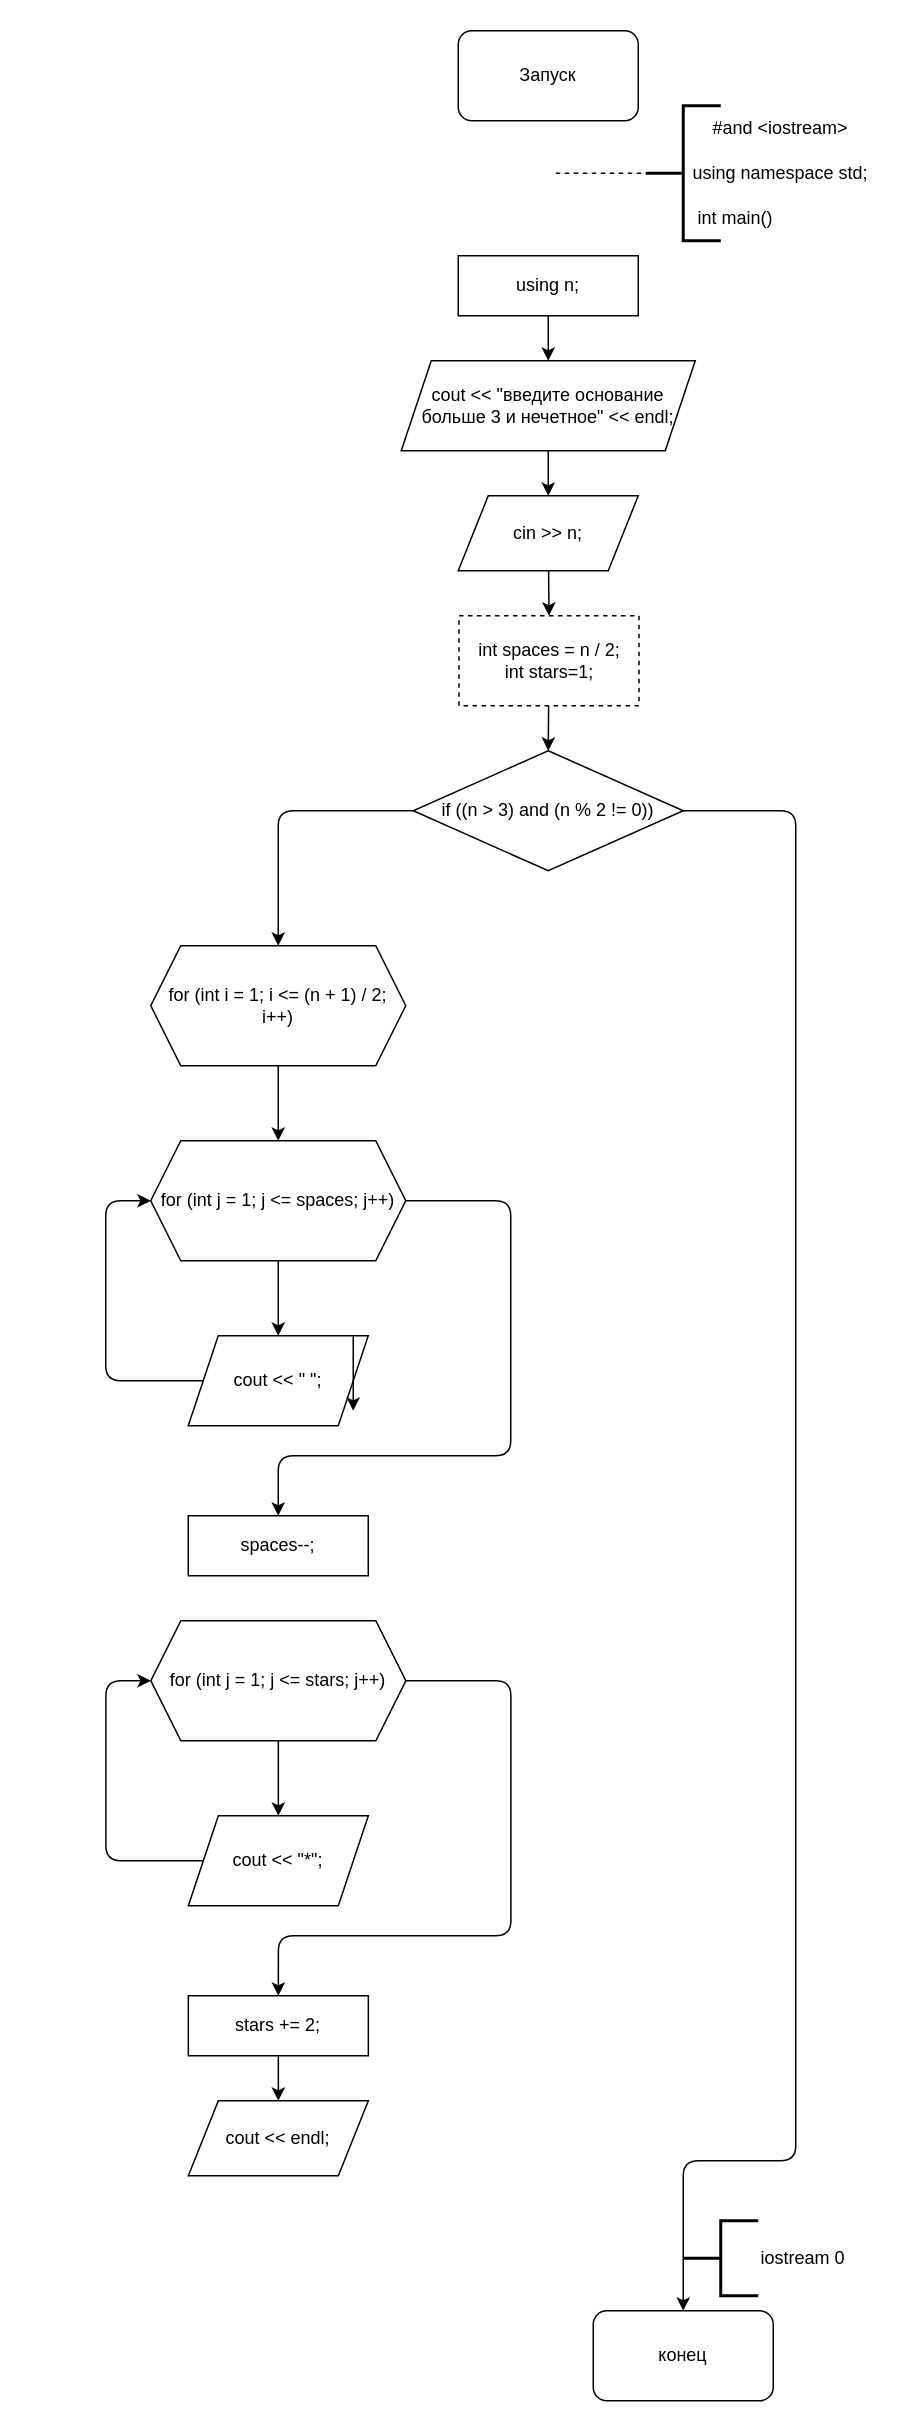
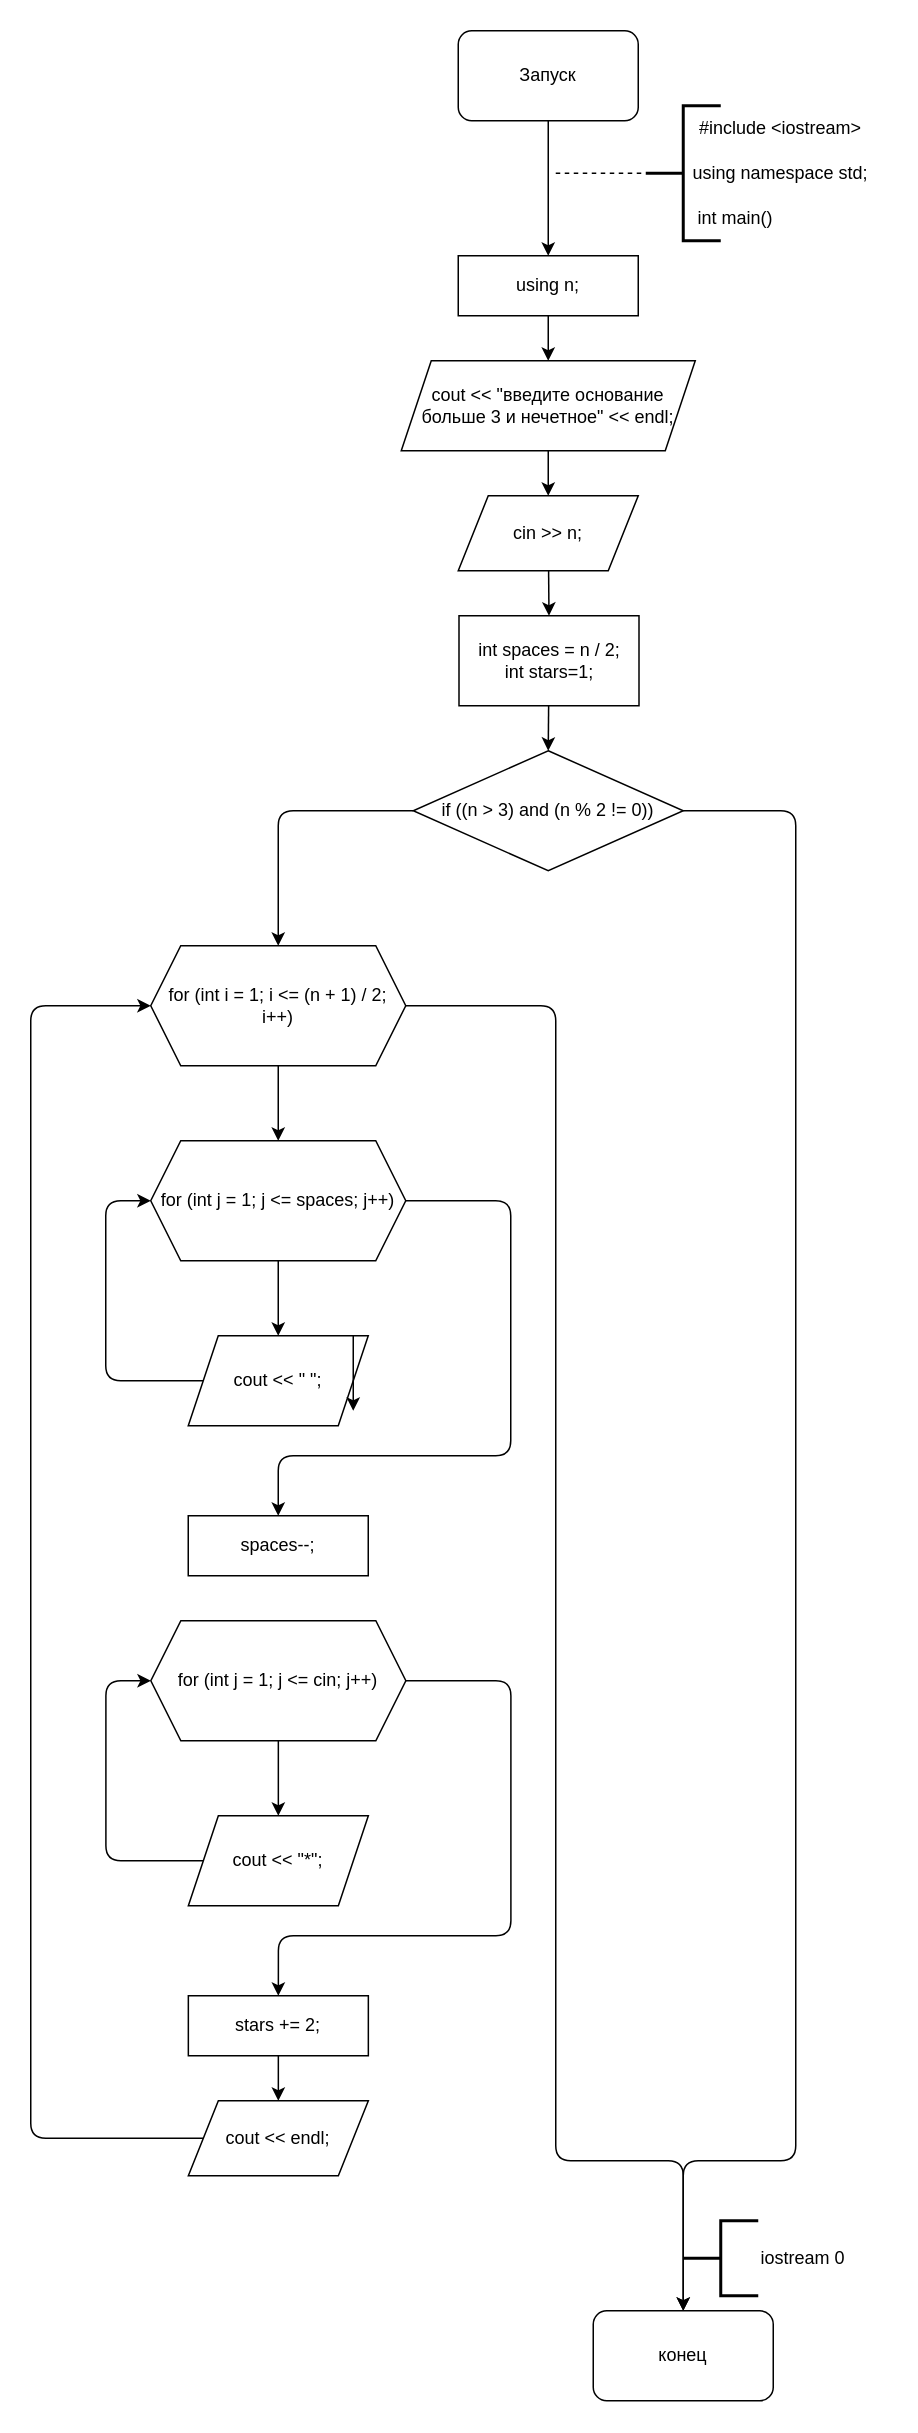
  <mxCell id="0" />
  <mxCell id="1" parent="0" />
+ <mxCell id="2" style="edgeStyle=orthogonalEdgeStyle;rounded=0;orthogonalLoop=1;jettySize=auto;html=1;" parent="1" source="3" target="10" edge="1"><mxGeometry relative="1" as="geometry" /></mxCell>
  <mxCell id="3" value="Запуск" style="rounded=1;whiteSpace=wrap;html=1;glass=0;shadow=0;sketch=0;rotation=0;" parent="1" vertex="1"><mxGeometry x="305" y="20" width="120" height="60" as="geometry" /></mxCell>
  <mxCell id="4" value="" style="strokeWidth=2;html=1;shape=mxgraph.flowchart.annotation_2;align=left;labelPosition=right;pointerEvents=1;shadow=0;glass=0;sketch=0;" parent="1" vertex="1"><mxGeometry x="430" y="70" width="50" height="90" as="geometry" /></mxCell>
- <mxCell id="5" value="#and &amp;lt;iostream&amp;gt;" style="text;html=1;strokeColor=none;fillColor=none;align=center;verticalAlign=middle;whiteSpace=wrap;rounded=0;shadow=0;glass=0;sketch=0;" parent="1" vertex="1"><mxGeometry x="450" y="70" width="140" height="30" as="geometry" /></mxCell>
+ <mxCell id="5" value="#include &amp;lt;iostream&amp;gt;" style="text;html=1;strokeColor=none;fillColor=none;align=center;verticalAlign=middle;whiteSpace=wrap;rounded=0;shadow=0;glass=0;sketch=0;" parent="1" vertex="1"><mxGeometry x="450" y="70" width="140" height="30" as="geometry" /></mxCell>
  <mxCell id="6" value="using namespace std;" style="text;html=1;strokeColor=none;fillColor=none;align=center;verticalAlign=middle;whiteSpace=wrap;rounded=0;shadow=0;glass=0;sketch=0;" parent="1" vertex="1"><mxGeometry x="460" y="100" width="120" height="30" as="geometry" /></mxCell>
  <mxCell id="7" value="int main()" style="text;html=1;strokeColor=none;fillColor=none;align=center;verticalAlign=middle;whiteSpace=wrap;rounded=0;shadow=0;glass=0;sketch=0;" parent="1" vertex="1"><mxGeometry x="460" y="130" width="60" height="30" as="geometry" /></mxCell>
  <mxCell id="8" value="" style="endArrow=none;dashed=1;html=1;rounded=0;entryX=0;entryY=0.5;entryDx=0;entryDy=0;entryPerimeter=0;" parent="1" target="4" edge="1"><mxGeometry width="50" height="50" relative="1" as="geometry"><mxPoint x="370" y="115" as="sourcePoint" /><mxPoint x="480" y="160" as="targetPoint" /></mxGeometry></mxCell>
  <mxCell id="9" style="edgeStyle=none;html=1;" edge="1" parent="1" source="10" target="16"><mxGeometry relative="1" as="geometry" /></mxCell>
  <mxCell id="10" value="using n;" style="rounded=0;whiteSpace=wrap;html=1;shadow=0;glass=0;sketch=0;" parent="1" vertex="1"><mxGeometry x="305" y="170" width="120" height="40" as="geometry" /></mxCell>
  <mxCell id="11" style="edgeStyle=none;html=1;entryX=0.5;entryY=0;entryDx=0;entryDy=0;" edge="1" parent="1" source="12" target="14"><mxGeometry relative="1" as="geometry" /></mxCell>
  <mxCell id="12" value="cin &gt;&gt; n;" style="shape=parallelogram;perimeter=parallelogramPerimeter;whiteSpace=wrap;html=1;fixedSize=1;" parent="1" vertex="1"><mxGeometry x="305" y="330" width="120" height="50" as="geometry" /></mxCell>
  <mxCell id="13" style="edgeStyle=none;html=1;entryX=0.5;entryY=0;entryDx=0;entryDy=0;" edge="1" parent="1" source="14" target="19"><mxGeometry relative="1" as="geometry" /></mxCell>
- <mxCell id="14" value="int spaces = n / 2;&lt;br&gt;int stars=1;" style="rounded=0;whiteSpace=wrap;html=1;dashed=1;" parent="1" vertex="1"><mxGeometry x="305.5" y="410" width="120" height="60" as="geometry" /></mxCell>
+ <mxCell id="14" value="int spaces = n / 2;&lt;br&gt;int stars=1;" style="rounded=0;whiteSpace=wrap;html=1;" parent="1" vertex="1"><mxGeometry x="305.5" y="410" width="120" height="60" as="geometry" /></mxCell>
  <mxCell id="15" style="edgeStyle=none;html=1;" edge="1" parent="1" source="16" target="12"><mxGeometry relative="1" as="geometry" /></mxCell>
  <mxCell id="16" value="cout &lt;&lt; &quot;введите основание больше 3 и нечетное&quot; &lt;&lt; endl;" style="shape=parallelogram;perimeter=parallelogramPerimeter;whiteSpace=wrap;html=1;fixedSize=1;" vertex="1" parent="1"><mxGeometry x="267" y="240" width="196" height="60" as="geometry" /></mxCell>
  <mxCell id="17" style="edgeStyle=orthogonalEdgeStyle;html=1;entryX=0.5;entryY=0;entryDx=0;entryDy=0;" edge="1" parent="1" source="19" target="22"><mxGeometry relative="1" as="geometry"><mxPoint x="170" y="540" as="targetPoint" /><Array as="points"><mxPoint x="185" y="540" /></Array></mxGeometry></mxCell>
  <mxCell id="18" style="edgeStyle=orthogonalEdgeStyle;html=1;" edge="1" parent="1" source="19"><mxGeometry relative="1" as="geometry"><mxPoint x="455" y="1540" as="targetPoint" /><Array as="points"><mxPoint x="530" y="540" /><mxPoint x="530" y="1440" /><mxPoint x="455" y="1440" /></Array></mxGeometry></mxCell>
  <mxCell id="19" value="if ((n &gt; 3) and (n % 2 != 0))" style="rhombus;whiteSpace=wrap;html=1;" vertex="1" parent="1"><mxGeometry x="275" y="500" width="180" height="80" as="geometry" /></mxCell>
  <mxCell id="20" style="edgeStyle=orthogonalEdgeStyle;html=1;entryX=0.5;entryY=0;entryDx=0;entryDy=0;" edge="1" parent="1" source="22" target="25"><mxGeometry relative="1" as="geometry" /></mxCell>
+ <mxCell id="21" style="edgeStyle=orthogonalEdgeStyle;html=1;entryX=0.5;entryY=0;entryDx=0;entryDy=0;" edge="1" parent="1" source="22" target="42"><mxGeometry relative="1" as="geometry"><mxPoint x="450" y="1470" as="targetPoint" /><Array as="points"><mxPoint x="370" y="670" /><mxPoint x="370" y="1440" /><mxPoint x="455" y="1440" /></Array></mxGeometry></mxCell>
  <mxCell id="22" value="for (int i = 1; i &lt;= (n + 1) / 2; i++)" style="shape=hexagon;perimeter=hexagonPerimeter2;whiteSpace=wrap;html=1;fixedSize=1;" vertex="1" parent="1"><mxGeometry x="100" y="630" width="170" height="80" as="geometry" /></mxCell>
  <mxCell id="23" style="edgeStyle=orthogonalEdgeStyle;html=1;entryX=0.5;entryY=0;entryDx=0;entryDy=0;" edge="1" parent="1" source="25" target="27"><mxGeometry relative="1" as="geometry" /></mxCell>
  <mxCell id="24" style="edgeStyle=orthogonalEdgeStyle;html=1;" edge="1" parent="1" source="25"><mxGeometry relative="1" as="geometry"><mxPoint x="185" y="1010" as="targetPoint" /><Array as="points"><mxPoint x="340" y="800" /><mxPoint x="340" y="970" /><mxPoint x="185" y="970" /></Array></mxGeometry></mxCell>
  <mxCell id="25" value="for (int j = 1; j &lt;= spaces; j++)" style="shape=hexagon;perimeter=hexagonPerimeter2;whiteSpace=wrap;html=1;fixedSize=1;" vertex="1" parent="1"><mxGeometry x="100" y="760" width="170" height="80" as="geometry" /></mxCell>
  <mxCell id="26" style="edgeStyle=orthogonalEdgeStyle;html=1;entryX=0;entryY=0.5;entryDx=0;entryDy=0;" edge="1" parent="1" source="27" target="25"><mxGeometry relative="1" as="geometry"><Array as="points"><mxPoint x="70" y="920" /><mxPoint x="70" y="800" /></Array></mxGeometry></mxCell>
  <mxCell id="27" value="cout &lt;&lt; &quot; &quot;;" style="shape=parallelogram;perimeter=parallelogramPerimeter;whiteSpace=wrap;html=1;fixedSize=1;" vertex="1" parent="1"><mxGeometry x="125" y="890" width="120" height="60" as="geometry" /></mxCell>
  <mxCell id="28" style="edgeStyle=orthogonalEdgeStyle;html=1;exitX=0.5;exitY=0;exitDx=0;exitDy=0;" edge="1" parent="1" source="29"><mxGeometry relative="1" as="geometry"><mxPoint x="185.588" y="1009.882" as="targetPoint" /></mxGeometry></mxCell>
  <mxCell id="29" value="spaces--;" style="rounded=0;whiteSpace=wrap;html=1;" vertex="1" parent="1"><mxGeometry x="125" y="1010" width="120" height="40" as="geometry" /></mxCell>
  <mxCell id="30" style="edgeStyle=orthogonalEdgeStyle;html=1;entryX=0.5;entryY=0;entryDx=0;entryDy=0;" edge="1" parent="1"><mxGeometry relative="1" as="geometry"><mxPoint x="235" y="890" as="sourcePoint" /><mxPoint x="235" y="940" as="targetPoint" /></mxGeometry></mxCell>
  <mxCell id="31" style="edgeStyle=orthogonalEdgeStyle;html=1;exitX=0.5;exitY=0;exitDx=0;exitDy=0;" edge="1" parent="1"><mxGeometry relative="1" as="geometry"><mxPoint x="235.588" y="1059.882" as="targetPoint" /><mxPoint x="235" y="1060" as="sourcePoint" /></mxGeometry></mxCell>
  <mxCell id="32" style="edgeStyle=orthogonalEdgeStyle;html=1;entryX=0.5;entryY=0;entryDx=0;entryDy=0;" edge="1" parent="1" source="34" target="36"><mxGeometry relative="1" as="geometry" /></mxCell>
  <mxCell id="33" style="edgeStyle=orthogonalEdgeStyle;html=1;" edge="1" parent="1" source="34"><mxGeometry relative="1" as="geometry"><mxPoint x="185.06" y="1330" as="targetPoint" /><Array as="points"><mxPoint x="340.06" y="1120" /><mxPoint x="340.06" y="1290" /><mxPoint x="185.06" y="1290" /></Array></mxGeometry></mxCell>
- <mxCell id="34" value="for (int j = 1; j &amp;lt;= stars; j++)" style="shape=hexagon;perimeter=hexagonPerimeter2;whiteSpace=wrap;html=1;fixedSize=1;" vertex="1" parent="1"><mxGeometry x="100.06" y="1080" width="170" height="80" as="geometry" /></mxCell>
+ <mxCell id="34" value="for (int j = 1; j &amp;lt;= cin; j++)" style="shape=hexagon;perimeter=hexagonPerimeter2;whiteSpace=wrap;html=1;fixedSize=1;" vertex="1" parent="1"><mxGeometry x="100.06" y="1080" width="170" height="80" as="geometry" /></mxCell>
  <mxCell id="35" style="edgeStyle=orthogonalEdgeStyle;html=1;entryX=0;entryY=0.5;entryDx=0;entryDy=0;" edge="1" parent="1" source="36" target="34"><mxGeometry relative="1" as="geometry"><Array as="points"><mxPoint x="70.06" y="1240" /><mxPoint x="70.06" y="1120" /></Array></mxGeometry></mxCell>
  <mxCell id="36" value="cout &amp;lt;&amp;lt; &quot;*&quot;;" style="shape=parallelogram;perimeter=parallelogramPerimeter;whiteSpace=wrap;html=1;fixedSize=1;" vertex="1" parent="1"><mxGeometry x="125.06" y="1210" width="120" height="60" as="geometry" /></mxCell>
  <mxCell id="37" style="edgeStyle=orthogonalEdgeStyle;html=1;exitX=0.5;exitY=0;exitDx=0;exitDy=0;" edge="1" parent="1" source="39"><mxGeometry relative="1" as="geometry"><mxPoint x="185.648" y="1329.882" as="targetPoint" /></mxGeometry></mxCell>
  <mxCell id="38" style="edgeStyle=orthogonalEdgeStyle;html=1;" edge="1" parent="1" source="39" target="41"><mxGeometry relative="1" as="geometry" /></mxCell>
  <mxCell id="39" value="stars += 2;" style="rounded=0;whiteSpace=wrap;html=1;" vertex="1" parent="1"><mxGeometry x="125.06" y="1330" width="120" height="40" as="geometry" /></mxCell>
+ <mxCell id="40" style="edgeStyle=orthogonalEdgeStyle;html=1;entryX=0;entryY=0.5;entryDx=0;entryDy=0;" edge="1" parent="1" source="41" target="22"><mxGeometry relative="1" as="geometry"><mxPoint x="10" y="670" as="targetPoint" /><Array as="points"><mxPoint x="20" y="1425" /><mxPoint x="20" y="670" /></Array></mxGeometry></mxCell>
  <mxCell id="41" value="cout &lt;&lt; endl;" style="shape=parallelogram;perimeter=parallelogramPerimeter;whiteSpace=wrap;html=1;fixedSize=1;" vertex="1" parent="1"><mxGeometry x="125.06" y="1400" width="120" height="50" as="geometry" /></mxCell>
  <mxCell id="42" value="конец" style="rounded=1;whiteSpace=wrap;html=1;" vertex="1" parent="1"><mxGeometry x="395" y="1540" width="120" height="60" as="geometry" /></mxCell>
  <mxCell id="43" value="iostream 0" style="strokeWidth=2;html=1;shape=mxgraph.flowchart.annotation_2;align=left;labelPosition=right;pointerEvents=1;shadow=0;glass=0;sketch=0;" vertex="1" parent="1"><mxGeometry x="455" y="1480" width="50" height="50" as="geometry" /></mxCell>
